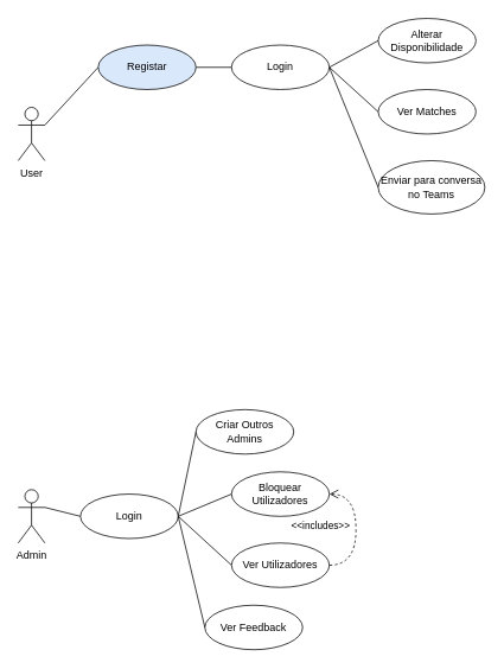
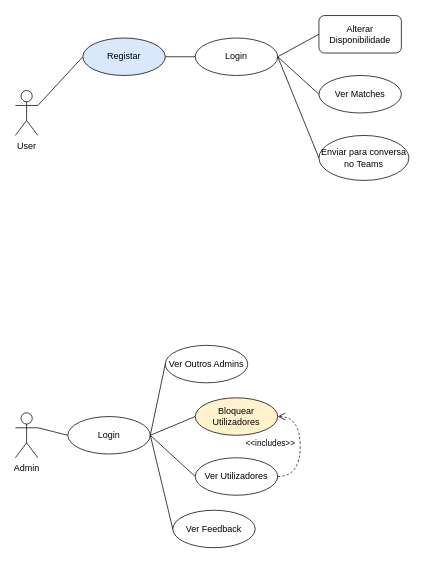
  <mxCell id="0" />
  <mxCell id="1" parent="0" />
  <mxCell id="2" style="rounded=0;orthogonalLoop=1;jettySize=auto;html=1;exitX=1;exitY=0.333;exitDx=0;exitDy=0;exitPerimeter=0;entryX=0;entryY=0.5;entryDx=0;entryDy=0;endArrow=none;startFill=0;" edge="1" parent="1" source="4" target="8"><mxGeometry relative="1" as="geometry" /></mxCell>
  <mxCell id="3" style="rounded=0;orthogonalLoop=1;jettySize=auto;html=1;exitX=1;exitY=0.5;exitDx=0;exitDy=0;endArrow=none;startFill=0;" edge="1" parent="1" source="8" target="7"><mxGeometry relative="1" as="geometry" /></mxCell>
  <mxCell id="4" value="User" style="shape=umlActor;verticalLabelPosition=bottom;verticalAlign=top;html=1;" vertex="1" parent="1"><mxGeometry x="20" y="120" width="30" height="60" as="geometry" /></mxCell>
  <mxCell id="5" style="rounded=0;orthogonalLoop=1;jettySize=auto;html=1;exitX=1;exitY=0.5;exitDx=0;exitDy=0;entryX=0;entryY=0.5;entryDx=0;entryDy=0;endArrow=none;startFill=0;" edge="1" parent="1" source="7" target="9"><mxGeometry relative="1" as="geometry" /></mxCell>
  <mxCell id="6" style="rounded=0;orthogonalLoop=1;jettySize=auto;html=1;exitX=1;exitY=0.5;exitDx=0;exitDy=0;entryX=0;entryY=0.5;entryDx=0;entryDy=0;endArrow=none;startFill=0;" edge="1" parent="1" source="7" target="10"><mxGeometry relative="1" as="geometry"><mxPoint x="280" y="240" as="targetPoint" /></mxGeometry></mxCell>
  <mxCell id="7" value="Login" style="ellipse;whiteSpace=wrap;html=1;" vertex="1" parent="1"><mxGeometry x="260" y="50" width="110" height="50" as="geometry" /></mxCell>
  <mxCell id="8" value="Registar" style="ellipse;whiteSpace=wrap;html=1;fillColor=#dae8fc;" vertex="1" parent="1"><mxGeometry x="110" y="50" width="110" height="50" as="geometry" /></mxCell>
- <mxCell id="9" value="Alterar Disponibilidade" style="ellipse;whiteSpace=wrap;html=1;" vertex="1" parent="1"><mxGeometry x="425" y="20" width="110" height="50" as="geometry" /></mxCell>
+ <mxCell id="9" value="Alterar Disponibilidade" style="whiteSpace=wrap;html=1;rounded=1;" vertex="1" parent="1"><mxGeometry x="425" y="20" width="110" height="50" as="geometry" /></mxCell>
  <mxCell id="10" value="Ver Matches" style="ellipse;whiteSpace=wrap;html=1;" vertex="1" parent="1"><mxGeometry x="425" y="100" width="110" height="50" as="geometry" /></mxCell>
  <mxCell id="11" style="rounded=0;orthogonalLoop=1;jettySize=auto;html=1;exitX=0;exitY=0.5;exitDx=0;exitDy=0;entryX=1;entryY=0.5;entryDx=0;entryDy=0;endArrow=none;startFill=0;" edge="1" parent="1" source="12" target="7"><mxGeometry relative="1" as="geometry" /></mxCell>
  <mxCell id="12" value="Enviar para conversa no Teams" style="ellipse;whiteSpace=wrap;html=1;" vertex="1" parent="1"><mxGeometry x="425" y="180" width="120" height="60" as="geometry" /></mxCell>
  <mxCell id="13" style="rounded=0;orthogonalLoop=1;jettySize=auto;html=1;exitX=1;exitY=0.333;exitDx=0;exitDy=0;exitPerimeter=0;entryX=0;entryY=0.5;entryDx=0;entryDy=0;endArrow=none;startFill=0;" edge="1" parent="1" source="14" target="17"><mxGeometry relative="1" as="geometry" /></mxCell>
  <mxCell id="14" value="Admin" style="shape=umlActor;verticalLabelPosition=bottom;verticalAlign=top;html=1;" vertex="1" parent="1"><mxGeometry x="20" y="550" width="30" height="60" as="geometry" /></mxCell>
  <mxCell id="15" style="rounded=0;orthogonalLoop=1;jettySize=auto;html=1;exitX=1;exitY=0.5;exitDx=0;exitDy=0;entryX=0;entryY=0.5;entryDx=0;entryDy=0;endArrow=none;startFill=0;" edge="1" parent="1" source="17" target="18"><mxGeometry relative="1" as="geometry" /></mxCell>
  <mxCell id="16" style="rounded=0;orthogonalLoop=1;jettySize=auto;html=1;exitX=1;exitY=0.5;exitDx=0;exitDy=0;entryX=0;entryY=0.5;entryDx=0;entryDy=0;endArrow=none;startFill=0;" edge="1" parent="1" source="17" target="19"><mxGeometry relative="1" as="geometry" /></mxCell>
  <mxCell id="17" value="Login" style="ellipse;whiteSpace=wrap;html=1;" vertex="1" parent="1"><mxGeometry x="90" y="555" width="110" height="50" as="geometry" /></mxCell>
- <mxCell id="18" value="Criar Outros Admins" style="ellipse;whiteSpace=wrap;html=1;" vertex="1" parent="1"><mxGeometry x="220" y="460" width="110" height="50" as="geometry" /></mxCell>
- <mxCell id="19" value="Bloquear Utiliz&lt;span style=&quot;background-color: transparent; color: light-dark(rgb(0, 0, 0), rgb(255, 255, 255));&quot;&gt;adores&lt;/span&gt;" style="ellipse;whiteSpace=wrap;html=1;" vertex="1" parent="1"><mxGeometry x="260" y="530" width="110" height="50" as="geometry" /></mxCell>
+ <mxCell id="18" value="Ver Outros Admins" style="ellipse;whiteSpace=wrap;html=1;" vertex="1" parent="1"><mxGeometry x="220" y="460" width="110" height="50" as="geometry" /></mxCell>
+ <mxCell id="19" value="Bloquear Utiliz&lt;span style=&quot;background-color: transparent; color: light-dark(rgb(0, 0, 0), rgb(255, 255, 255));&quot;&gt;adores&lt;/span&gt;" style="ellipse;whiteSpace=wrap;html=1;fillColor=#fff2cc;" vertex="1" parent="1"><mxGeometry x="260" y="530" width="110" height="50" as="geometry" /></mxCell>
  <mxCell id="20" style="rounded=0;orthogonalLoop=1;jettySize=auto;html=1;exitX=0;exitY=0.5;exitDx=0;exitDy=0;entryX=1;entryY=0.5;entryDx=0;entryDy=0;endArrow=none;startFill=0;" edge="1" parent="1" source="21" target="17"><mxGeometry relative="1" as="geometry" /></mxCell>
  <mxCell id="21" value="Ver Utilizadores" style="ellipse;whiteSpace=wrap;html=1;" vertex="1" parent="1"><mxGeometry x="260" y="610" width="110" height="50" as="geometry" /></mxCell>
  <mxCell id="22" style="rounded=0;orthogonalLoop=1;jettySize=auto;html=1;exitX=0;exitY=0.5;exitDx=0;exitDy=0;endArrow=none;startFill=0;" edge="1" parent="1" source="23"><mxGeometry relative="1" as="geometry"><mxPoint x="200" y="580" as="targetPoint" /></mxGeometry></mxCell>
  <mxCell id="23" value="Ver Feedback" style="ellipse;whiteSpace=wrap;html=1;" vertex="1" parent="1"><mxGeometry x="230" y="680" width="110" height="50" as="geometry" /></mxCell>
  <mxCell id="24" value="&amp;lt;&amp;lt;includes&amp;gt;&amp;gt;" style="html=1;verticalAlign=bottom;endArrow=open;dashed=1;endSize=8;curved=1;rounded=0;exitX=1;exitY=0.5;exitDx=0;exitDy=0;entryX=1;entryY=0.5;entryDx=0;entryDy=0;edgeStyle=orthogonalEdgeStyle;" edge="1" parent="1" source="21" target="19"><mxGeometry x="-1" y="36" relative="1" as="geometry"><mxPoint x="394.97" y="640" as="sourcePoint" /><mxPoint x="394.97" y="550" as="targetPoint" /><Array as="points"><mxPoint x="400" y="635" /><mxPoint x="400" y="555" /></Array><mxPoint x="-10" y="1" as="offset" /></mxGeometry></mxCell>
